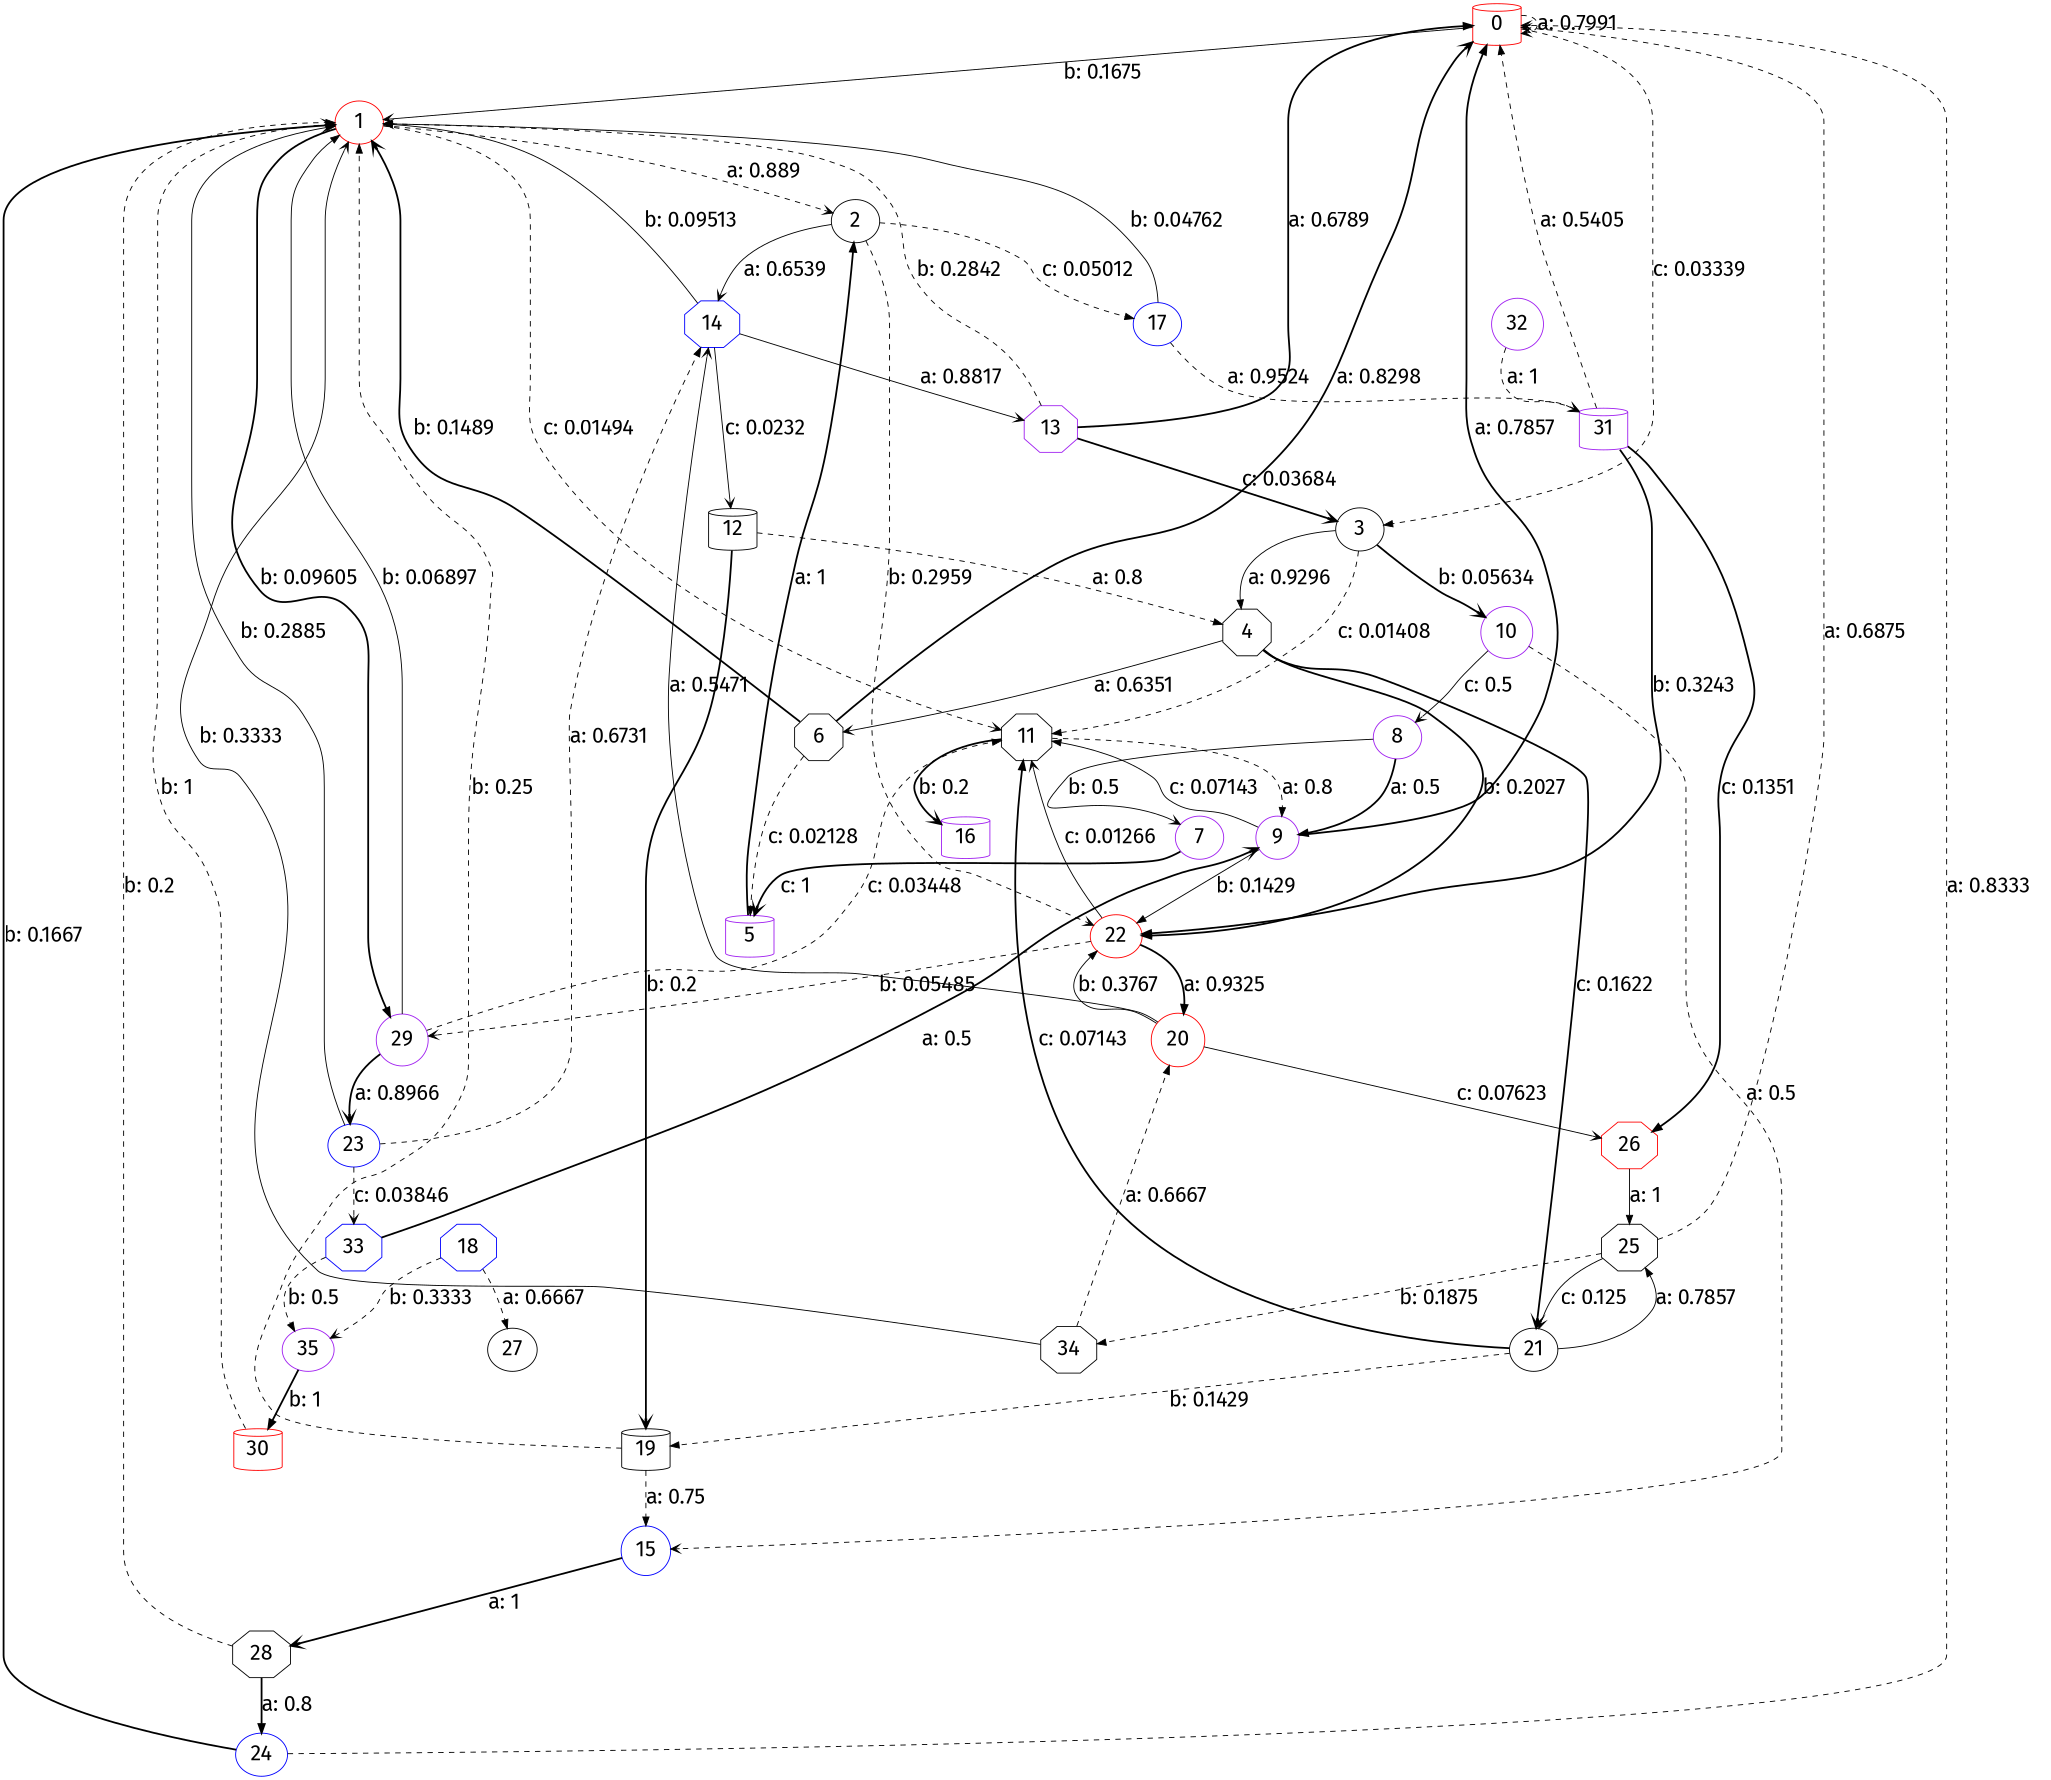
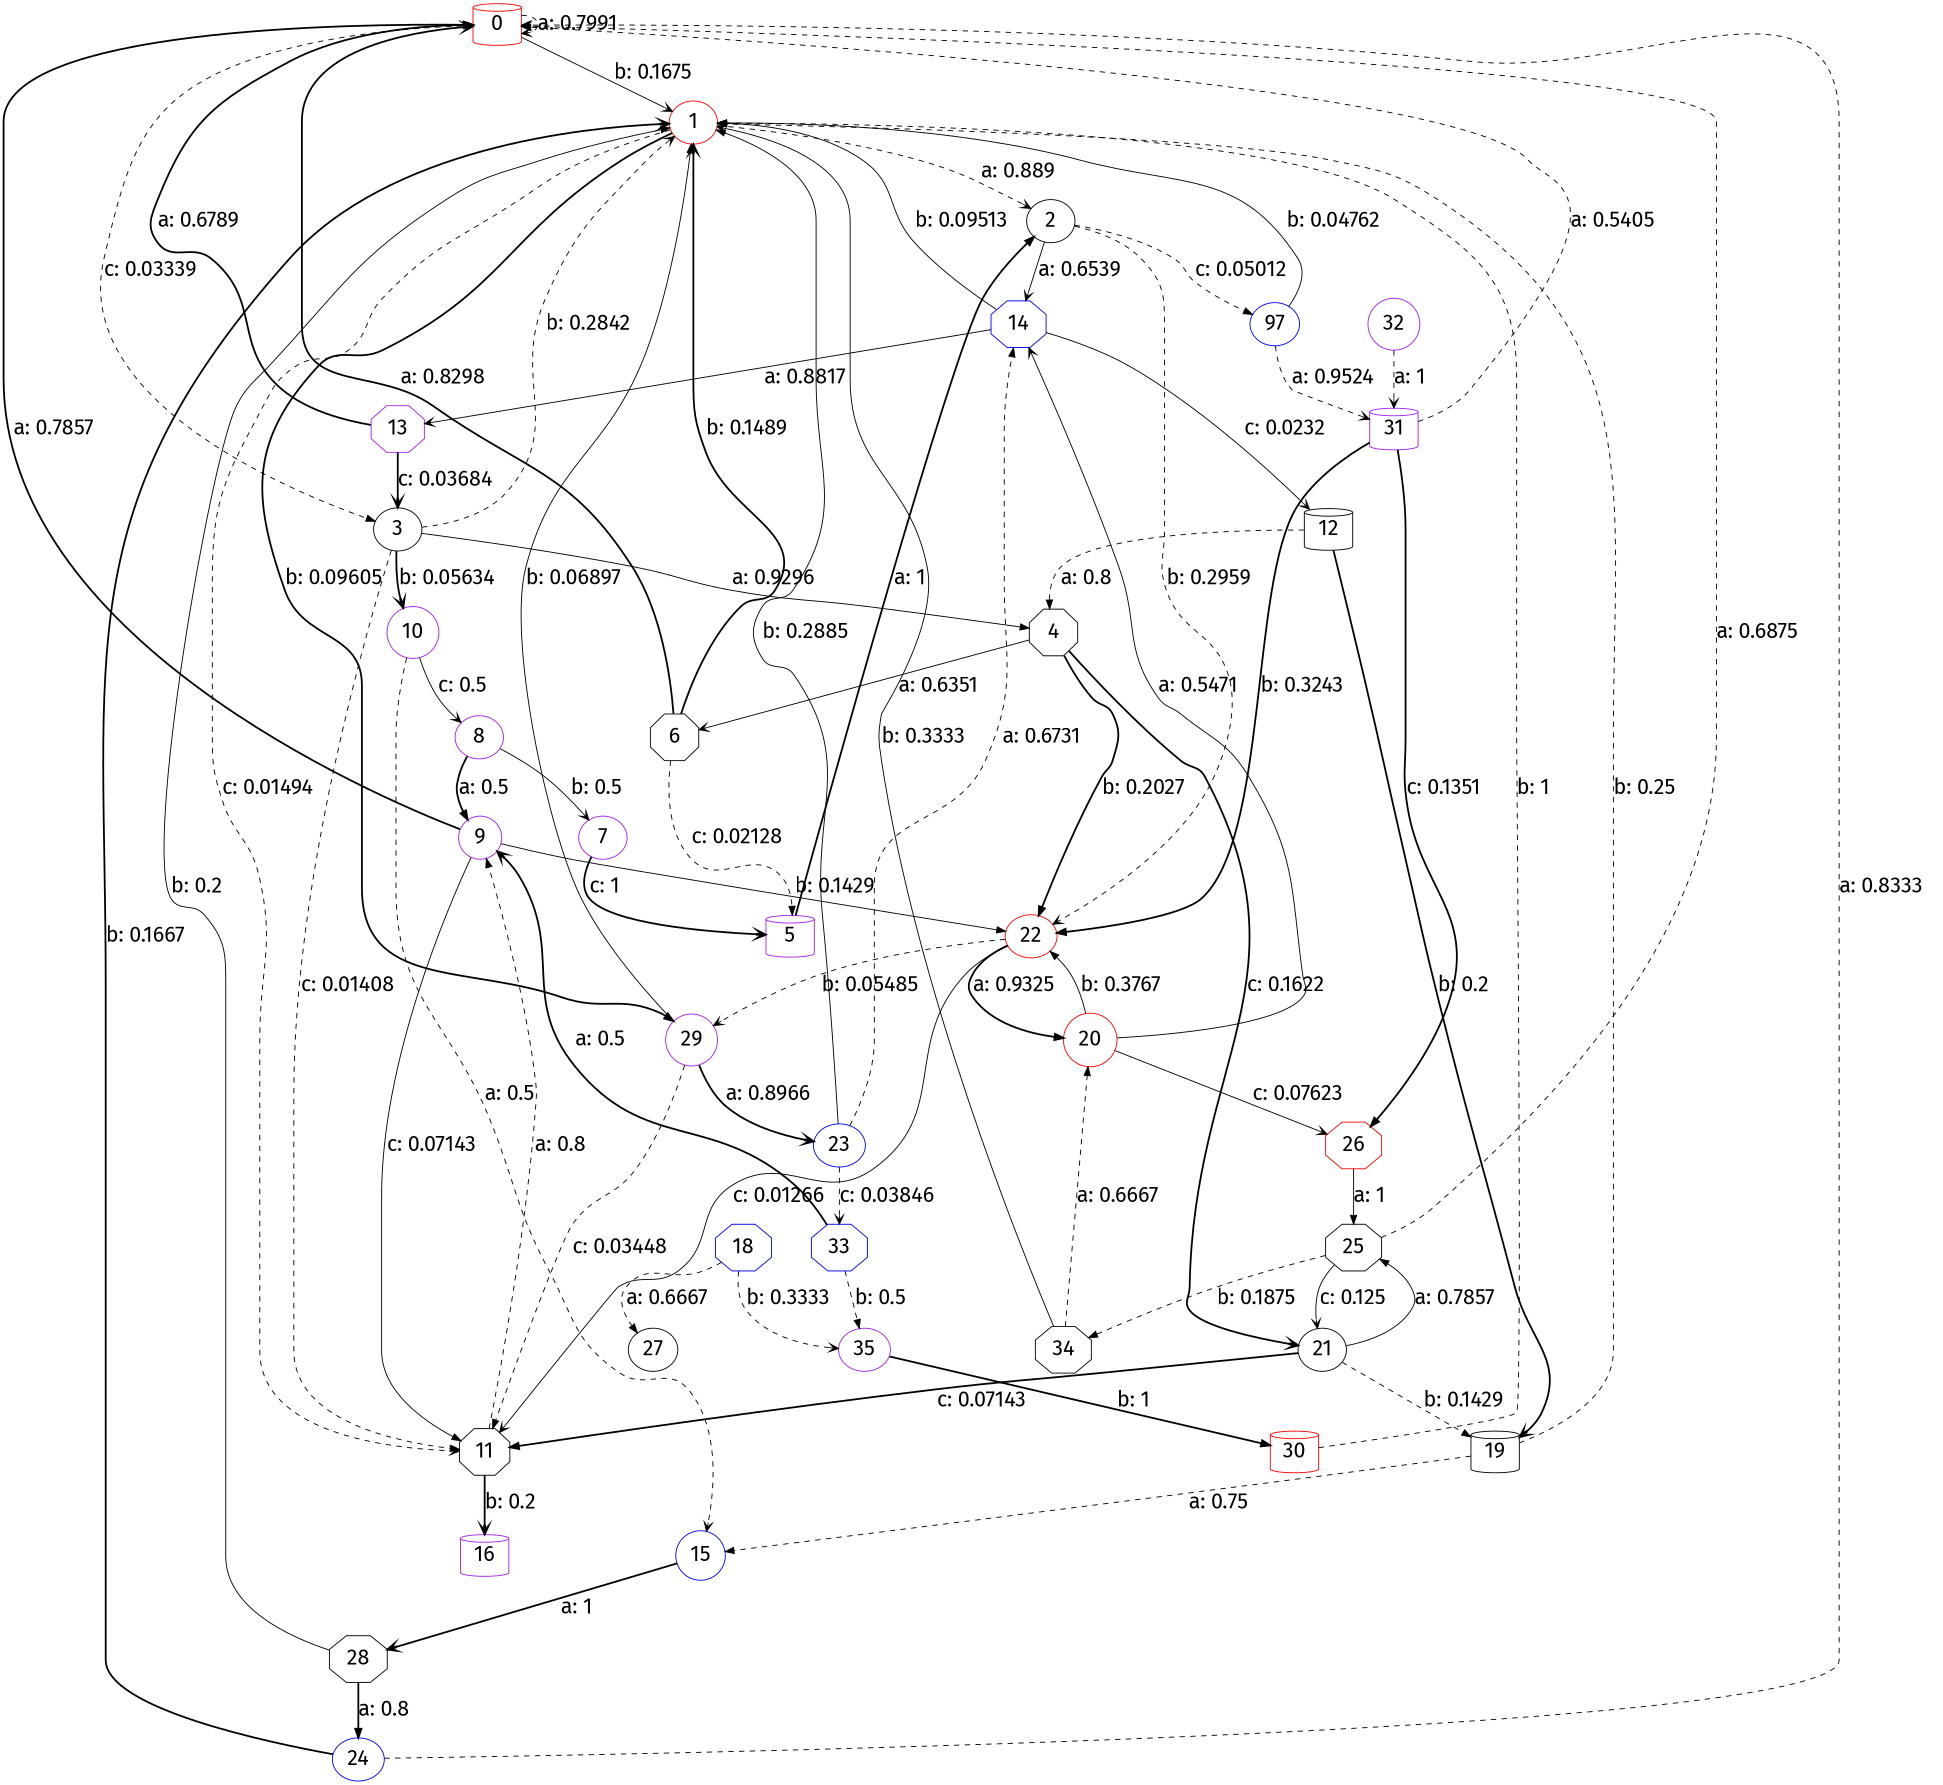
  digraph {
    fontname="Fira Sans"
    node [color=black fontname="Fira Sans" fontsize=24 shape=ellipse]
    edge [arrowhead=normal fontname="Fira Sans" fontsize=24 style=dashed]
    0 [color=red shape=cylinder]
    1 [color=red]
    3
    2
    29 [color=purple shape=circle]
    11 [shape=octagon]
    4 [shape=octagon]
    10 [color=purple shape=circle]
    14 [color=blue shape=octagon]
    22 [color=red]
-   17 [color=blue]
+   17 [color=blue label=97]
    23 [color=blue]
    9 [color=purple shape=circle]
    16 [color=purple shape=cylinder]
    6 [shape=octagon]
    21
    8 [color=purple]
    15 [color=blue shape=circle]
    12 [shape=cylinder]
    13 [color=purple shape=octagon]
    20 [color=red shape=circle]
    31 [color=purple shape=cylinder]
    33 [color=blue shape=octagon]
    19 [shape=cylinder]
    26 [color=red shape=octagon]
    5 [color=purple shape=cylinder]
    25 [shape=octagon]
    7 [color=purple]
    28 [shape=octagon]
    34 [shape=octagon]
    24 [color=blue]
    18 [color=blue shape=octagon]
    27
    35 [color=purple]
    30 [color=red shape=cylinder]
    32 [color=purple shape=circle]
    0 -> 0 [arrowhead=vee label="a: 0.7991   "]
    0 -> 1 [arrowhead=vee label="b: 0.1675   " style=solid]
    0 -> 3 [label="c: 0.03339  "]
    1 -> 2 [arrowhead=vee label="a: 0.889    "]
    1 -> 29 [label="b: 0.09605  " style=bold]
    1 -> 11 [arrowhead=vee label="c: 0.01494  "]
    3 -> 11 [label="c: 0.01408  "]
    3 -> 4 [label="a: 0.9296   " style=solid]
    3 -> 10 [arrowhead=vee label="b: 0.05634  " style=bold]
    2 -> 14 [arrowhead=vee label="a: 0.6539   " style=solid]
    2 -> 22 [arrowhead=vee label="b: 0.2959   "]
    2 -> 17 [label="c: 0.05012  "]
    29 -> 1 [label="b: 0.06897  " style=solid]
    29 -> 11 [label="c: 0.03448  "]
    29 -> 23 [arrowhead=vee label="a: 0.8966   " style=bold]
    11 -> 9 [label="a: 0.8      "]
    11 -> 16 [arrowhead=vee label="b: 0.2      " style=bold]
    4 -> 22 [label="b: 0.2027   " style=bold]
    4 -> 6 [arrowhead=vee label="a: 0.6351   " style=solid]
    4 -> 21 [arrowhead=vee label="c: 0.1622   " style=bold]
    10 -> 8 [arrowhead=vee label="c: 0.5      " style=solid]
    10 -> 15 [arrowhead=vee label="a: 0.5      "]
    14 -> 1 [label="b: 0.09513  " style=solid]
    14 -> 12 [arrowhead=vee label="c: 0.0232   " style=solid]
    14 -> 13 [arrowhead=vee label="a: 0.8817   " style=solid]
    22 -> 29 [arrowhead=vee label="b: 0.05485  "]
    22 -> 11 [arrowhead=vee label="c: 0.01266  " style=solid]
    22 -> 20 [label="a: 0.9325   " style=bold]
    17 -> 1 [label="b: 0.04762  " style=solid]
    17 -> 31 [arrowhead=vee label="a: 0.9524   "]
    23 -> 1 [label="b: 0.2885   " style=solid]
    23 -> 14 [label="a: 0.6731   "]
    23 -> 33 [arrowhead=vee label="c: 0.03846  "]
    9 -> 0 [label="a: 0.7857   " style=bold]
    9 -> 11 [label="c: 0.07143  " style=solid]
    9 -> 22 [label="b: 0.1429   " style=solid]
    6 -> 0 [arrowhead=vee label="a: 0.8298   " style=bold]
    6 -> 1 [arrowhead=vee label="b: 0.1489   " style=bold]
    6 -> 5 [label="c: 0.02128  "]
    21 -> 11 [label="c: 0.07143  " style=bold]
    21 -> 19 [label="b: 0.1429   "]
    21 -> 25 [label="a: 0.7857   " style=solid]
    8 -> 9 [label="a: 0.5      " style=bold]
    8 -> 7 [arrowhead=vee label="b: 0.5      " style=solid]
    15 -> 28 [arrowhead=vee label="a: 1        " style=bold]
    12 -> 4 [label="a: 0.8      "]
    12 -> 19 [arrowhead=vee label="b: 0.2      " style=bold]
    13 -> 0 [label="a: 0.6789   " style=bold]
-   13 -> 1 [arrowhead=vee label="b: 0.2842   "]
+   3 -> 1 [arrowhead=vee label="b: 0.2842   "]
    13 -> 3 [arrowhead=vee label="c: 0.03684  " style=bold]
    20 -> 14 [arrowhead=vee label="a: 0.5471   " style=solid]
    20 -> 22 [label="b: 0.3767   " style=solid]
    20 -> 26 [arrowhead=vee label="c: 0.07623  " style=solid]
    31 -> 0 [label="a: 0.5405   "]
    31 -> 22 [label="b: 0.3243   " style=bold]
    31 -> 26 [label="c: 0.1351   " style=bold]
    33 -> 9 [arrowhead=vee label="a: 0.5      " style=bold]
    33 -> 35 [label="b: 0.5      "]
    19 -> 1 [label="b: 0.25     "]
    19 -> 15 [label="a: 0.75     "]
    26 -> 25 [label="a: 1        " style=solid]
    5 -> 2 [label="a: 1        " style=bold]
    25 -> 0 [arrowhead=vee label="a: 0.6875   "]
    25 -> 21 [arrowhead=vee label="c: 0.125    " style=solid]
    25 -> 34 [label="b: 0.1875   "]
    7 -> 5 [arrowhead=vee label="c: 1        " style=bold]
-   28 -> 1 [label="b: 0.2      "]
+   28 -> 1 [label="b: 0.2      " style=solid]
    28 -> 24 [label="a: 0.8      " style=bold]
    34 -> 1 [arrowhead=vee label="b: 0.3333   " style=solid]
    34 -> 20 [label="a: 0.6667   "]
    24 -> 0 [arrowhead=vee label="a: 0.8333   "]
    24 -> 1 [arrowhead=vee label="b: 0.1667   " style=bold]
    18 -> 27 [label="a: 0.6667   "]
    18 -> 35 [arrowhead=vee label="b: 0.3333   "]
    35 -> 30 [label="b: 1        " style=bold]
    30 -> 1 [label="b: 1        "]
    32 -> 31 [arrowhead=vee label="a: 1        "]
  }
